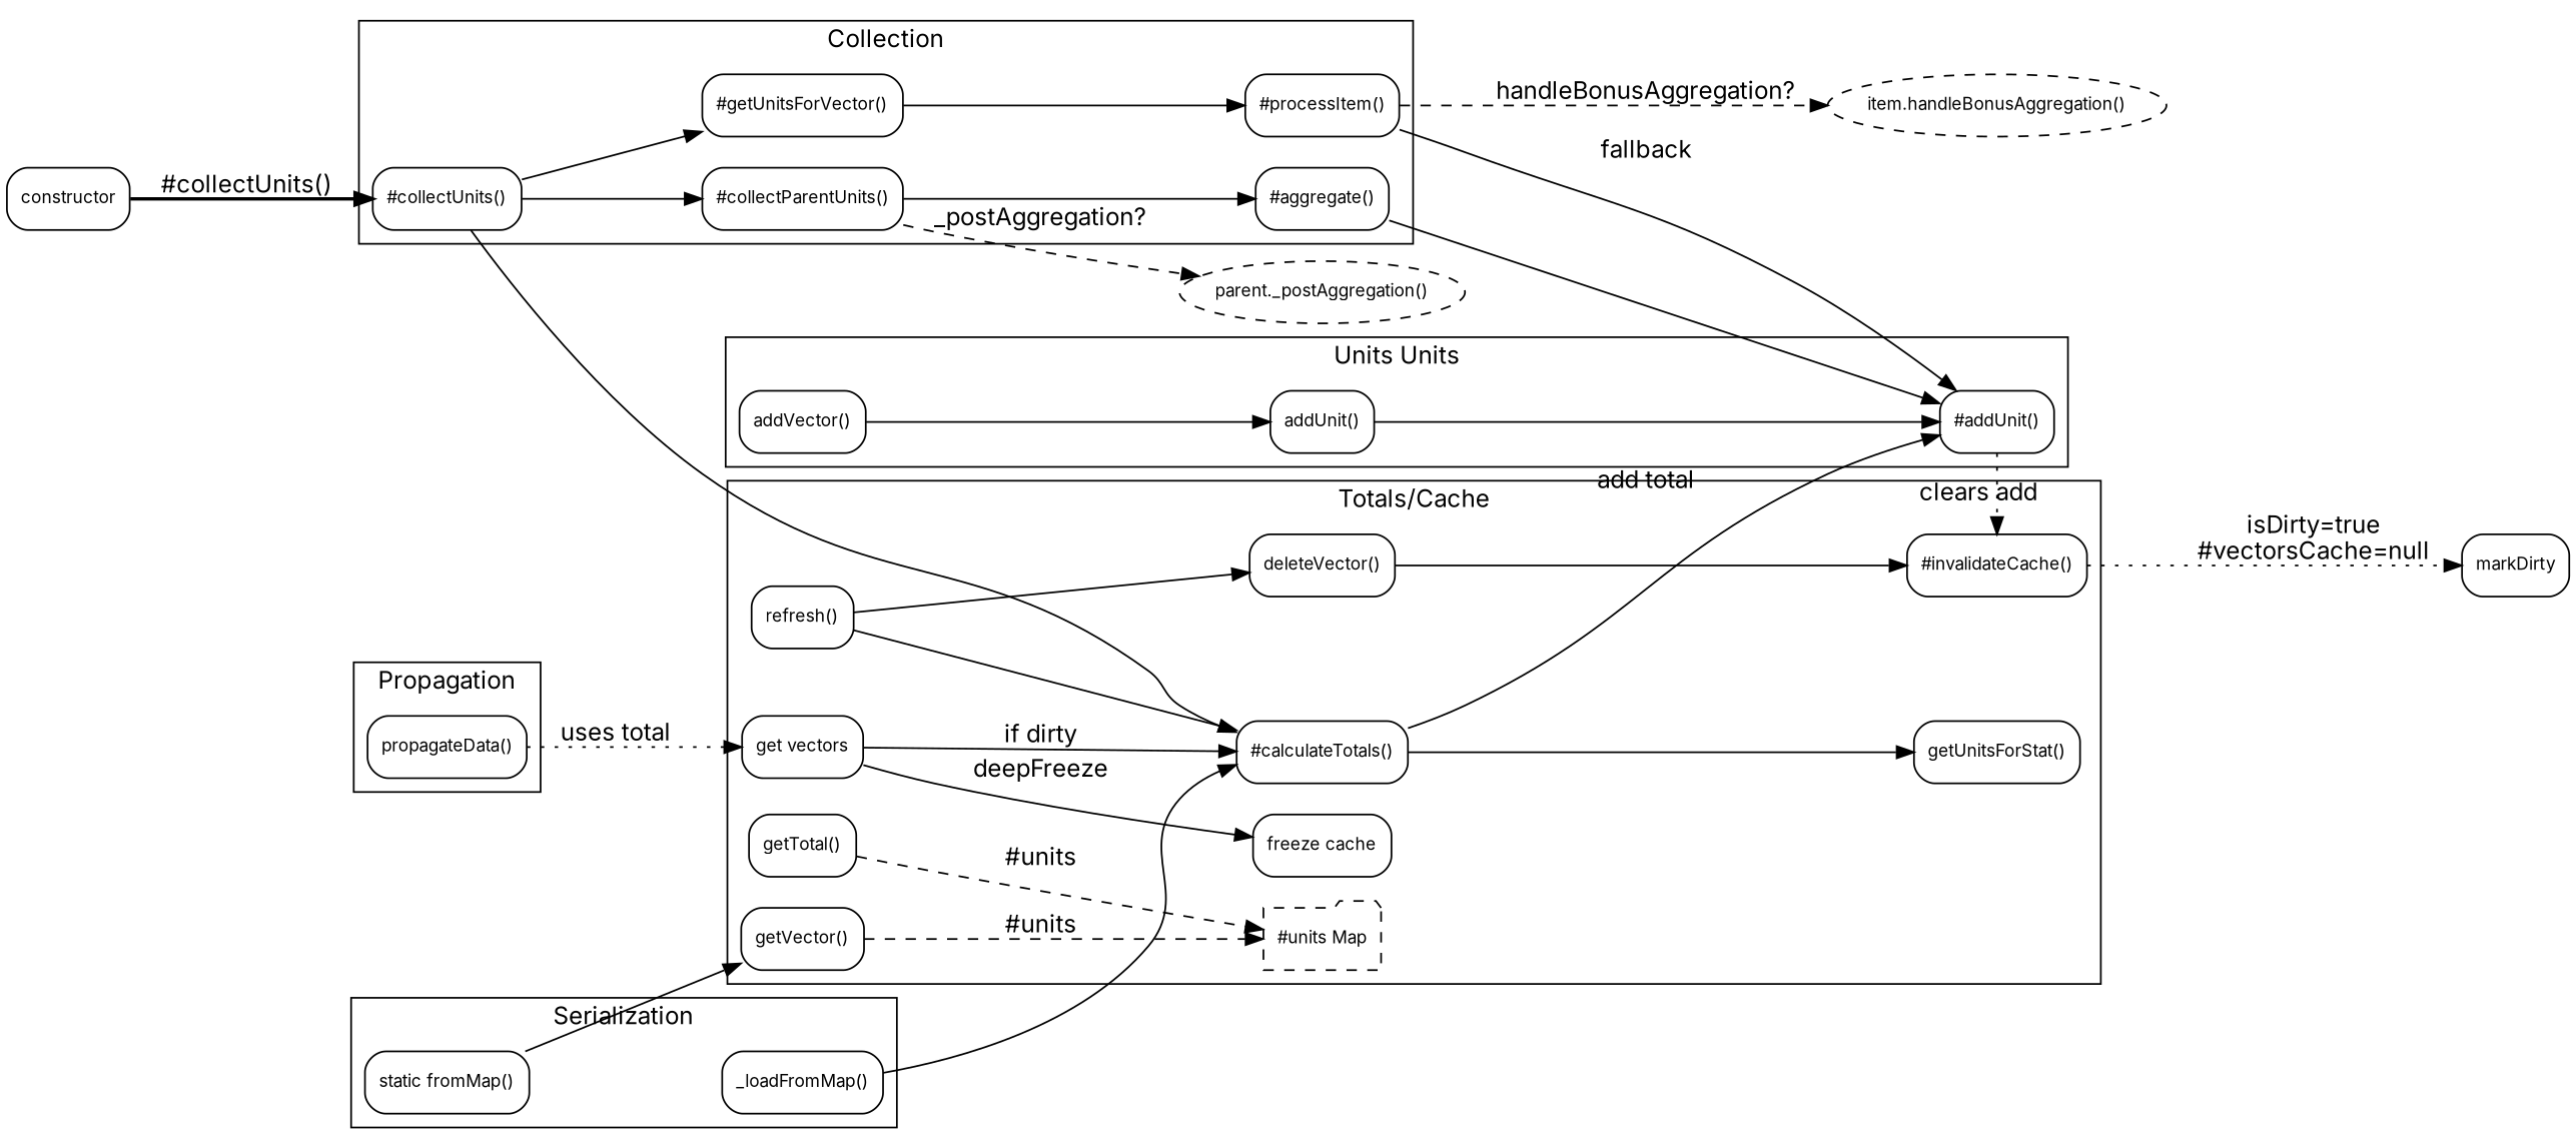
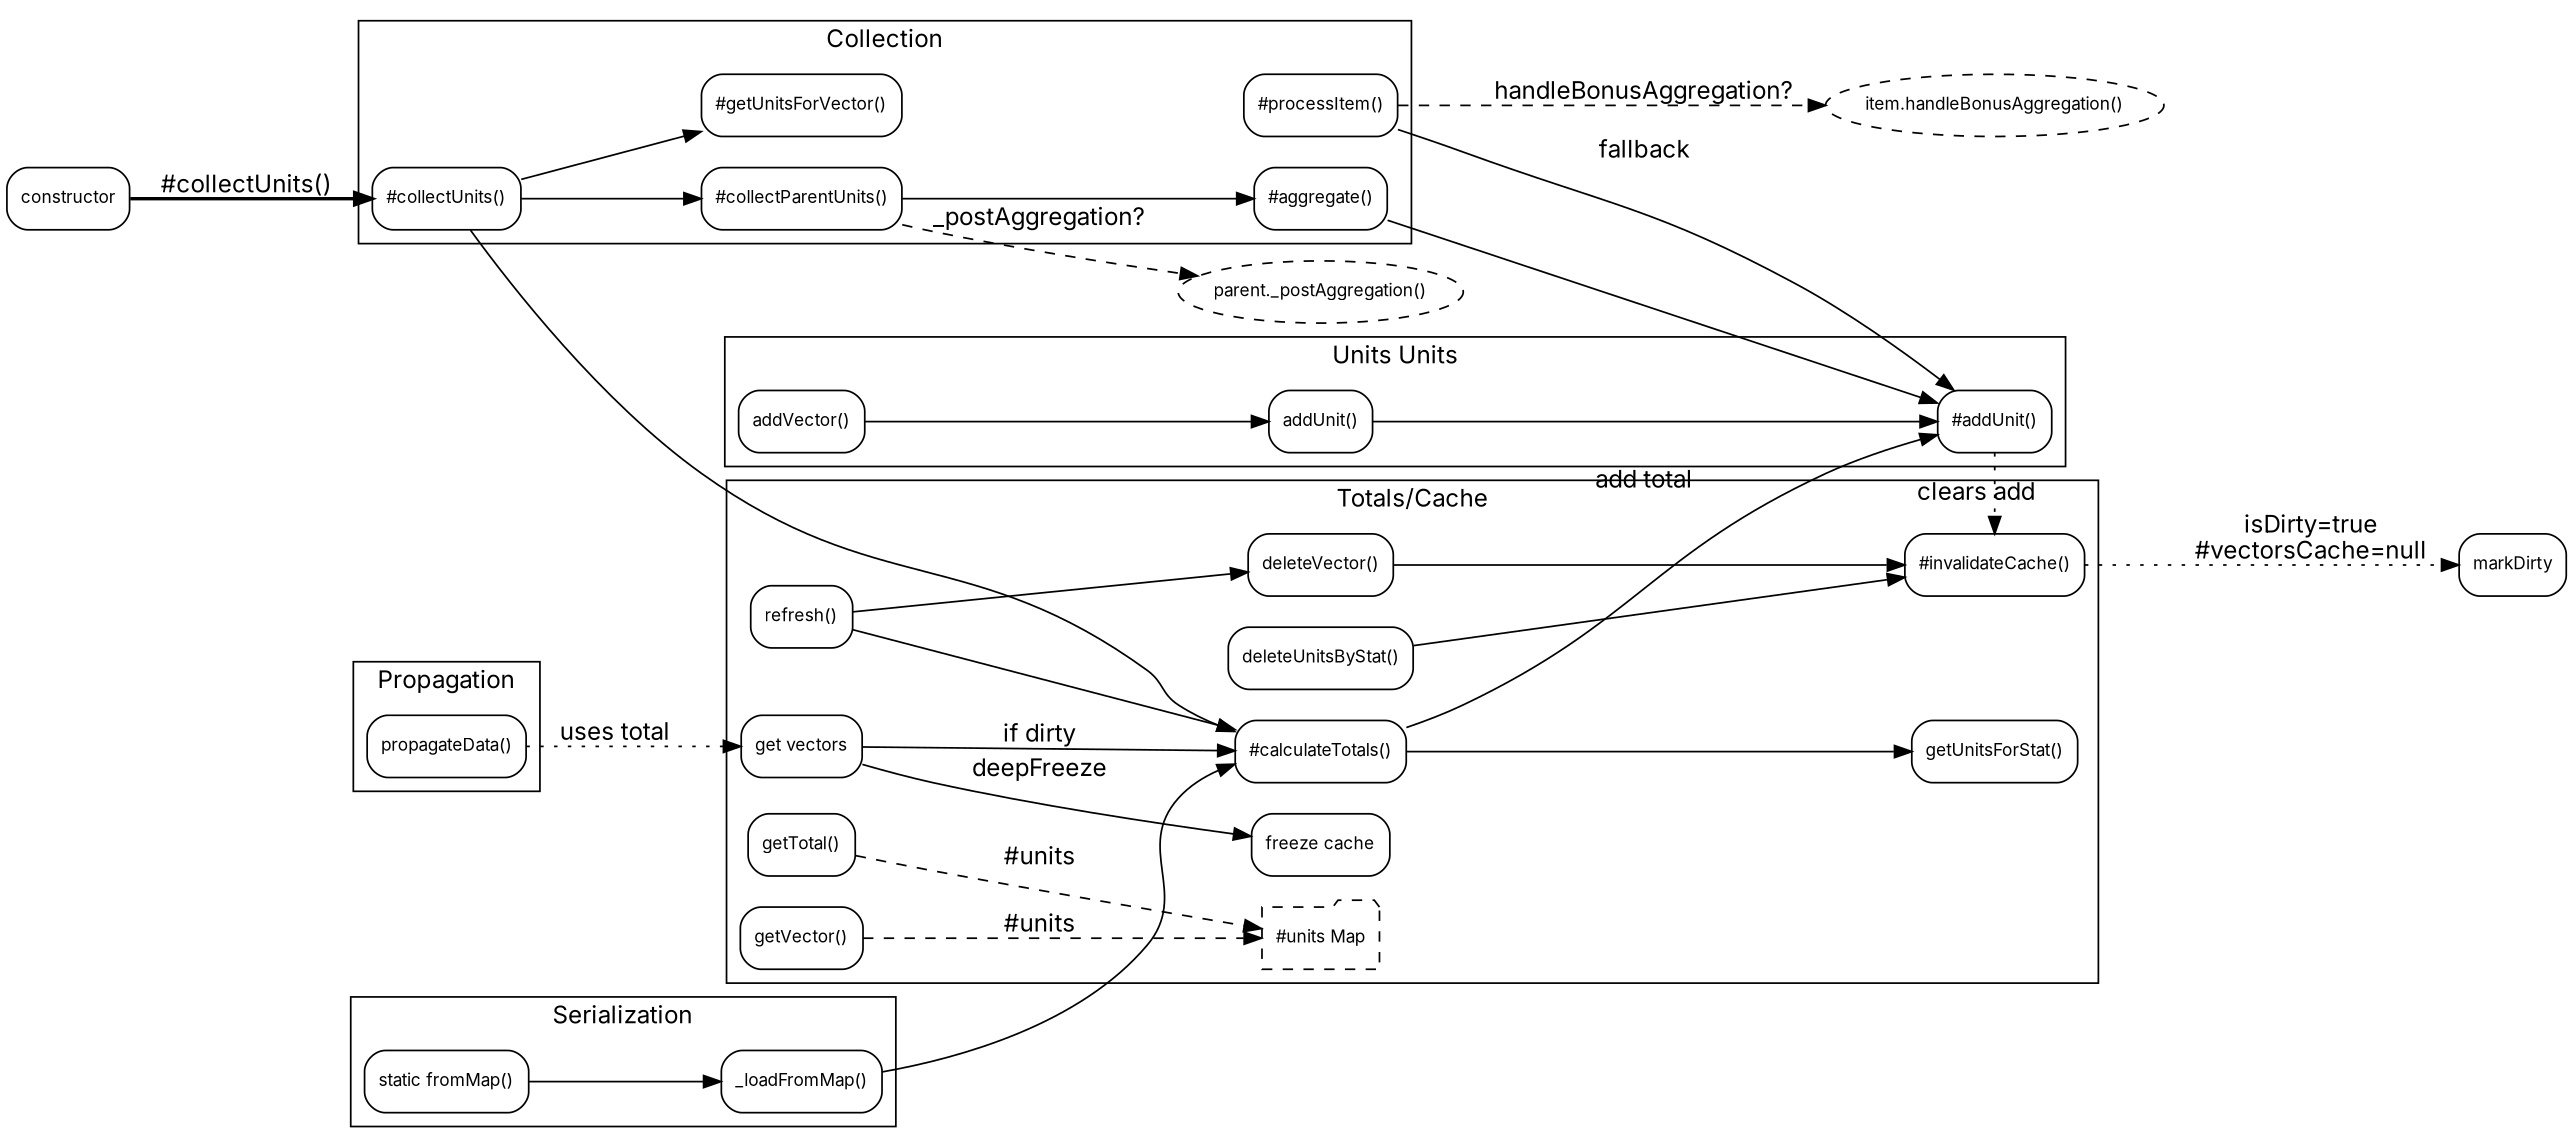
  digraph {
    fontname=Inter
    rankdir=LR
    node [fontname=Inter fontsize=10 shape=box style=rounded]
    edge [fontname=Inter]
    n1 [label="#addUnit()"]
    n2 [label="addUnit()"]
    n3 [label="addVector()"]
    n4 [label="#collectUnits()"]
    n5 [label="#collectParentUnits()"]
    n6 [label="#getUnitsForVector()"]
    n7 [label="#aggregate()"]
    n8 [label="#processItem()"]
    n9 [label="#calculateTotals()"]
    n10 [label="getUnitsForStat()"]
    n11 [label="#invalidateCache()"]
    n12 [label="deleteVector()"]
+   n13 [label="deleteUnitsByStat()"]
    n14 [label="refresh()"]
    n15 [label="get vectors"]
    n16 [label="freeze cache"]
    n17 [label="getTotal()"]
    n18 [label="#units Map" shape=folder style=dashed]
    n19 [label="getVector()"]
    n20 [label="static fromMap()"]
    n21 [label="_loadFromMap()"]
    n22 [label="propagateData()"]
    n23 [label="parent._postAggregation()" shape=ellipse style=dashed]
    n24 [label="item.handleBonusAggregation()" shape=ellipse style=dashed]
    markDirty
    constructor
    subgraph cluster_1 {
      label="Units Units"
      n1
      n2
      n3
    }
    subgraph cluster_2 {
      label=Collection
      n4
      n5
      n6
      n7
      n8
    }
    subgraph cluster_3 {
      label="Totals/Cache"
      n9
      n10
      n11
      n12
+     n13
      n14
      n15
      n16
      n17
      n18
      n19
    }
    subgraph cluster_4 {
      label=Serialization
      n20
      n21
    }
    subgraph cluster_5 {
      label=Propagation
      n22
    }
    n1 -> n11 [label="clears add" style=dotted]
    n2 -> n1
    n3 -> n2
    n4 -> n5
    n4 -> n6
    n4 -> n9
    n5 -> n7
    n5 -> n23 [label="_postAggregation?" style=dashed]
-   n6 -> n8
    n7 -> n1
    n8 -> n1 [label=fallback]
    n8 -> n24 [label="handleBonusAggregation?" style=dashed]
    n9 -> n1 [label="add total"]
    n9 -> n10
    n11 -> markDirty [label="isDirty=true\n#vectorsCache=null" shape=note style=dotted]
    n12 -> n11
+   n13 -> n11
    n14 -> n9
    n14 -> n12
    n15 -> n9 [label="if dirty"]
    n15 -> n16 [label=deepFreeze]
    n17 -> n18 [label="#units" style=dashed]
    n19 -> n18 [label="#units" style=dashed]
-   n20 -> n19
+   n20 -> n21
    n21 -> n9
    n22 -> n15 [label="uses total" style=dotted]
    constructor -> n4 [label="#collectUnits()" style=bold]
  }
